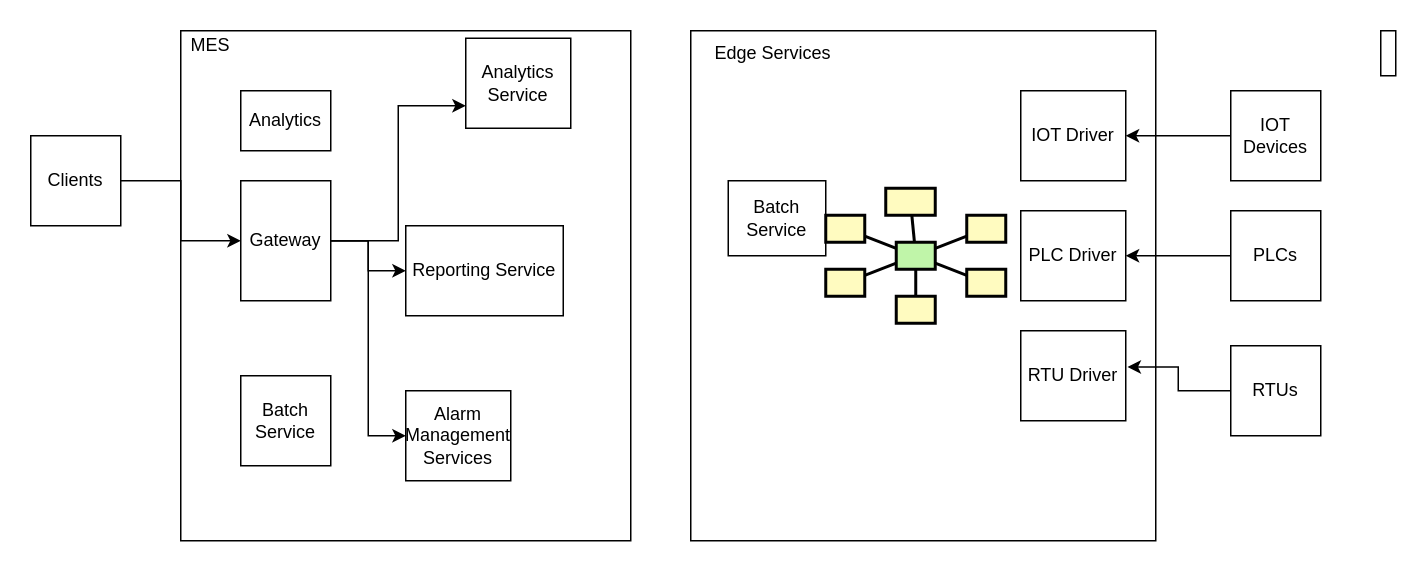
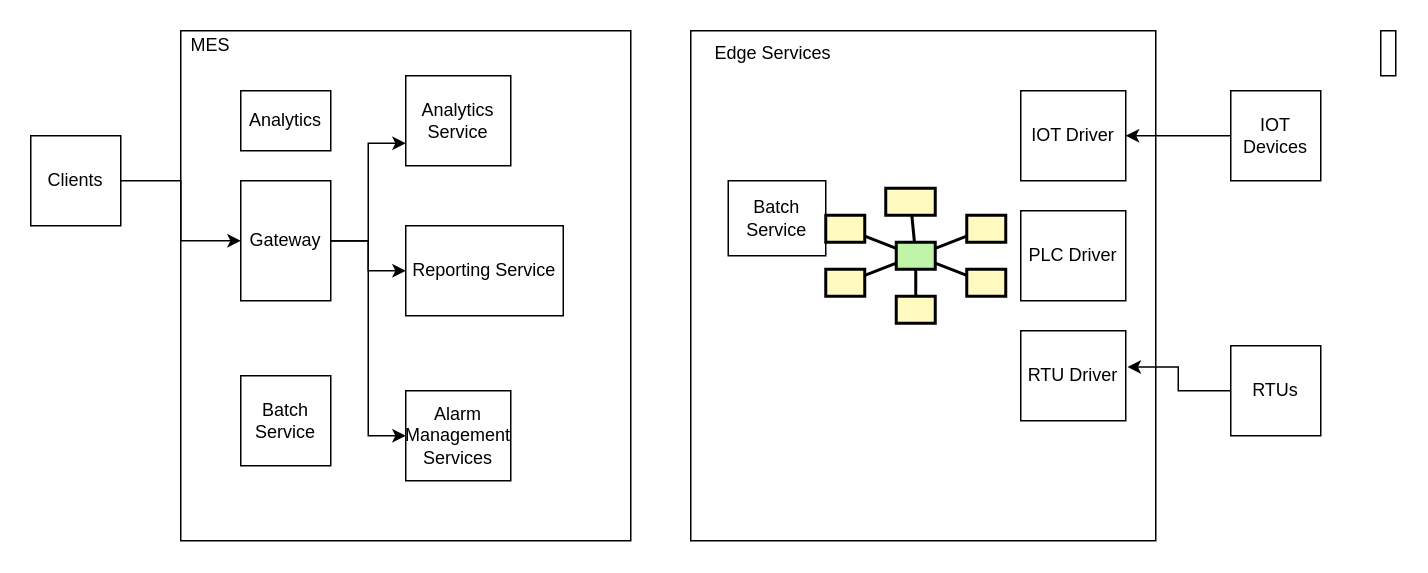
  <mxCell id="0" />
  <mxCell id="1" parent="0" />
  <mxCell id="2" value="" style="rounded=0;whiteSpace=wrap;html=1;" parent="1" vertex="1"><mxGeometry x="120" y="20" width="300" height="340" as="geometry" /></mxCell>
  <mxCell id="3" style="edgeStyle=orthogonalEdgeStyle;rounded=0;orthogonalLoop=1;jettySize=auto;html=1;entryX=0;entryY=0.75;entryDx=0;entryDy=0;" parent="1" source="6" target="10" edge="1"><mxGeometry relative="1" as="geometry" /></mxCell>
  <mxCell id="4" style="edgeStyle=orthogonalEdgeStyle;rounded=0;orthogonalLoop=1;jettySize=auto;html=1;entryX=0;entryY=0.5;entryDx=0;entryDy=0;" parent="1" source="6" target="11" edge="1"><mxGeometry relative="1" as="geometry" /></mxCell>
  <mxCell id="5" style="edgeStyle=orthogonalEdgeStyle;rounded=0;orthogonalLoop=1;jettySize=auto;html=1;entryX=0;entryY=0.5;entryDx=0;entryDy=0;" parent="1" source="6" target="12" edge="1"><mxGeometry relative="1" as="geometry" /></mxCell>
  <mxCell id="6" value="Gateway" style="rounded=0;whiteSpace=wrap;html=1;" parent="1" vertex="1"><mxGeometry x="160" y="120" width="60" height="80" as="geometry" /></mxCell>
  <mxCell id="7" value="" style="rounded=0;whiteSpace=wrap;html=1;" parent="1" vertex="1"><mxGeometry x="460" y="20" width="310" height="340" as="geometry" /></mxCell>
  <mxCell id="8" style="edgeStyle=orthogonalEdgeStyle;rounded=0;orthogonalLoop=1;jettySize=auto;html=1;" parent="1" source="9" target="6" edge="1"><mxGeometry relative="1" as="geometry" /></mxCell>
  <mxCell id="9" value="Clients" style="rounded=0;whiteSpace=wrap;html=1;" parent="1" vertex="1"><mxGeometry x="20" y="90" width="60" height="60" as="geometry" /></mxCell>
- <mxCell id="10" value="Analytics Service" style="rounded=0;whiteSpace=wrap;html=1;" parent="1" vertex="1"><mxGeometry x="310" y="25" width="70" height="60" as="geometry" /></mxCell>
+ <mxCell id="10" value="Analytics Service" style="rounded=0;whiteSpace=wrap;html=1;" parent="1" vertex="1"><mxGeometry x="270" y="50" width="70" height="60" as="geometry" /></mxCell>
  <mxCell id="11" value="Reporting Service" style="rounded=0;whiteSpace=wrap;html=1;" parent="1" vertex="1"><mxGeometry x="270" y="150" width="105" height="60" as="geometry" /></mxCell>
  <mxCell id="12" value="Alarm Management Services" style="rounded=0;whiteSpace=wrap;html=1;" parent="1" vertex="1"><mxGeometry x="270" y="260" width="70" height="60" as="geometry" /></mxCell>
  <mxCell id="13" value="MES" style="text;html=1;strokeColor=none;fillColor=none;align=center;verticalAlign=middle;whiteSpace=wrap;rounded=0;" parent="1" vertex="1"><mxGeometry x="120" y="20" width="40" height="20" as="geometry" /></mxCell>
  <mxCell id="14" style="edgeStyle=orthogonalEdgeStyle;rounded=0;orthogonalLoop=1;jettySize=auto;html=1;entryX=1;entryY=0.5;entryDx=0;entryDy=0;" parent="1" source="15" target="20" edge="1"><mxGeometry relative="1" as="geometry"><mxPoint x="770" y="85" as="targetPoint" /></mxGeometry></mxCell>
  <mxCell id="15" value="IOT Devices" style="rounded=0;whiteSpace=wrap;html=1;" parent="1" vertex="1"><mxGeometry x="820" y="60" width="60" height="60" as="geometry" /></mxCell>
- <mxCell id="16" style="edgeStyle=orthogonalEdgeStyle;rounded=0;orthogonalLoop=1;jettySize=auto;html=1;entryX=1;entryY=0.5;entryDx=0;entryDy=0;" parent="1" source="17" target="21" edge="1"><mxGeometry relative="1" as="geometry"><mxPoint x="770" y="170" as="targetPoint" /></mxGeometry></mxCell>
- <mxCell id="17" value="PLCs" style="rounded=0;whiteSpace=wrap;html=1;" parent="1" vertex="1"><mxGeometry x="820" y="140" width="60" height="60" as="geometry" /></mxCell>
  <mxCell id="18" style="edgeStyle=orthogonalEdgeStyle;rounded=0;orthogonalLoop=1;jettySize=auto;html=1;entryX=1.017;entryY=0.403;entryDx=0;entryDy=0;entryPerimeter=0;" parent="1" source="19" target="26" edge="1"><mxGeometry relative="1" as="geometry"><mxPoint x="770" y="242.08" as="targetPoint" /></mxGeometry></mxCell>
  <mxCell id="19" value="RTUs" style="rounded=0;whiteSpace=wrap;html=1;" parent="1" vertex="1"><mxGeometry x="820" y="230" width="60" height="60" as="geometry" /></mxCell>
  <mxCell id="20" value="IOT Driver" style="rounded=0;whiteSpace=wrap;html=1;" parent="1" vertex="1"><mxGeometry x="680" y="60" width="70" height="60" as="geometry" /></mxCell>
  <mxCell id="21" value="PLC Driver" style="rounded=0;whiteSpace=wrap;html=1;" parent="1" vertex="1"><mxGeometry x="680" y="140" width="70" height="60" as="geometry" /></mxCell>
  <mxCell id="22" value="Batch&lt;br&gt;Service" style="rounded=0;whiteSpace=wrap;html=1;" parent="1" vertex="1"><mxGeometry x="160" y="250" width="60" height="60" as="geometry" /></mxCell>
  <mxCell id="23" value="Batch&lt;br&gt;Service" style="rounded=0;whiteSpace=wrap;html=1;" parent="1" vertex="1"><mxGeometry x="485" y="120" width="65" height="50" as="geometry" /></mxCell>
  <mxCell id="24" value="Analytics" style="rounded=0;whiteSpace=wrap;html=1;" parent="1" vertex="1"><mxGeometry x="160" y="60" width="60" height="40" as="geometry" /></mxCell>
  <mxCell id="25" value="" style="rounded=0;whiteSpace=wrap;html=1;" parent="1" vertex="1"><mxGeometry x="920" y="20" width="10" height="30" as="geometry" /></mxCell>
  <mxCell id="26" value="RTU Driver" style="rounded=0;whiteSpace=wrap;html=1;" parent="1" vertex="1"><mxGeometry x="680" y="220" width="70" height="60" as="geometry" /></mxCell>
  <mxCell id="27" value="Edge Services" style="text;html=1;strokeColor=none;fillColor=none;align=center;verticalAlign=middle;whiteSpace=wrap;rounded=0;" parent="1" vertex="1"><mxGeometry x="470" y="25" width="90" height="20" as="geometry" /></mxCell>
  <mxCell id="28" value="" style="strokeWidth=2;dashed=0;align=center;fontSize=8;shape=rect;fillColor=#fffbc0;strokeColor=#000000;" parent="1" vertex="1"><mxGeometry x="590" y="125" width="33" height="18" as="geometry" /></mxCell>
  <mxCell id="29" value="" style="strokeWidth=2;dashed=0;align=center;fontSize=8;shape=rect;fillColor=#fffbc0;strokeColor=#000000;" parent="1" vertex="1"><mxGeometry x="550" y="143" width="26" height="18" as="geometry" /></mxCell>
  <mxCell id="30" value="" style="strokeWidth=2;dashed=0;align=center;fontSize=8;shape=rect;fillColor=#fffbc0;strokeColor=#000000;" parent="1" vertex="1"><mxGeometry x="644" y="143" width="26" height="18" as="geometry" /></mxCell>
  <mxCell id="31" value="" style="strokeWidth=2;dashed=0;align=center;fontSize=8;shape=rect;fillColor=#fffbc0;strokeColor=#000000;" parent="1" vertex="1"><mxGeometry x="550" y="179" width="26" height="18" as="geometry" /></mxCell>
  <mxCell id="32" value="" style="strokeWidth=2;dashed=0;align=center;fontSize=8;shape=rect;fillColor=#fffbc0;strokeColor=#000000;" parent="1" vertex="1"><mxGeometry x="644" y="179" width="26" height="18" as="geometry" /></mxCell>
  <mxCell id="33" value="" style="strokeWidth=2;dashed=0;align=center;fontSize=8;shape=rect;fillColor=#fffbc0;strokeColor=#000000;" parent="1" vertex="1"><mxGeometry x="597" y="197" width="26" height="18" as="geometry" /></mxCell>
  <mxCell id="34" value="" style="strokeWidth=2;dashed=0;align=center;fontSize=8;shape=rect;fillColor=#c0f5a9;strokeColor=#000000;" parent="1" vertex="1"><mxGeometry x="597" y="161" width="26" height="18" as="geometry" /></mxCell>
  <mxCell id="35" value="" style="edgeStyle=none;endArrow=none;dashed=0;html=1;strokeWidth=2;" parent="1" source="34" target="28" edge="1"><mxGeometry relative="1" as="geometry" /></mxCell>
  <mxCell id="36" value="" style="edgeStyle=none;endArrow=none;dashed=0;html=1;strokeWidth=2;" parent="1" source="34" target="29" edge="1"><mxGeometry relative="1" as="geometry" /></mxCell>
  <mxCell id="37" value="" style="edgeStyle=none;endArrow=none;dashed=0;html=1;strokeWidth=2;" parent="1" source="34" target="30" edge="1"><mxGeometry relative="1" as="geometry" /></mxCell>
  <mxCell id="38" value="" style="edgeStyle=none;endArrow=none;dashed=0;html=1;strokeWidth=2;" parent="1" source="34" target="31" edge="1"><mxGeometry relative="1" as="geometry" /></mxCell>
  <mxCell id="39" value="" style="edgeStyle=none;endArrow=none;dashed=0;html=1;strokeWidth=2;" parent="1" source="34" target="32" edge="1"><mxGeometry relative="1" as="geometry" /></mxCell>
  <mxCell id="40" value="" style="edgeStyle=none;endArrow=none;dashed=0;html=1;strokeWidth=2;" parent="1" source="34" target="33" edge="1"><mxGeometry relative="1" as="geometry" /></mxCell>
